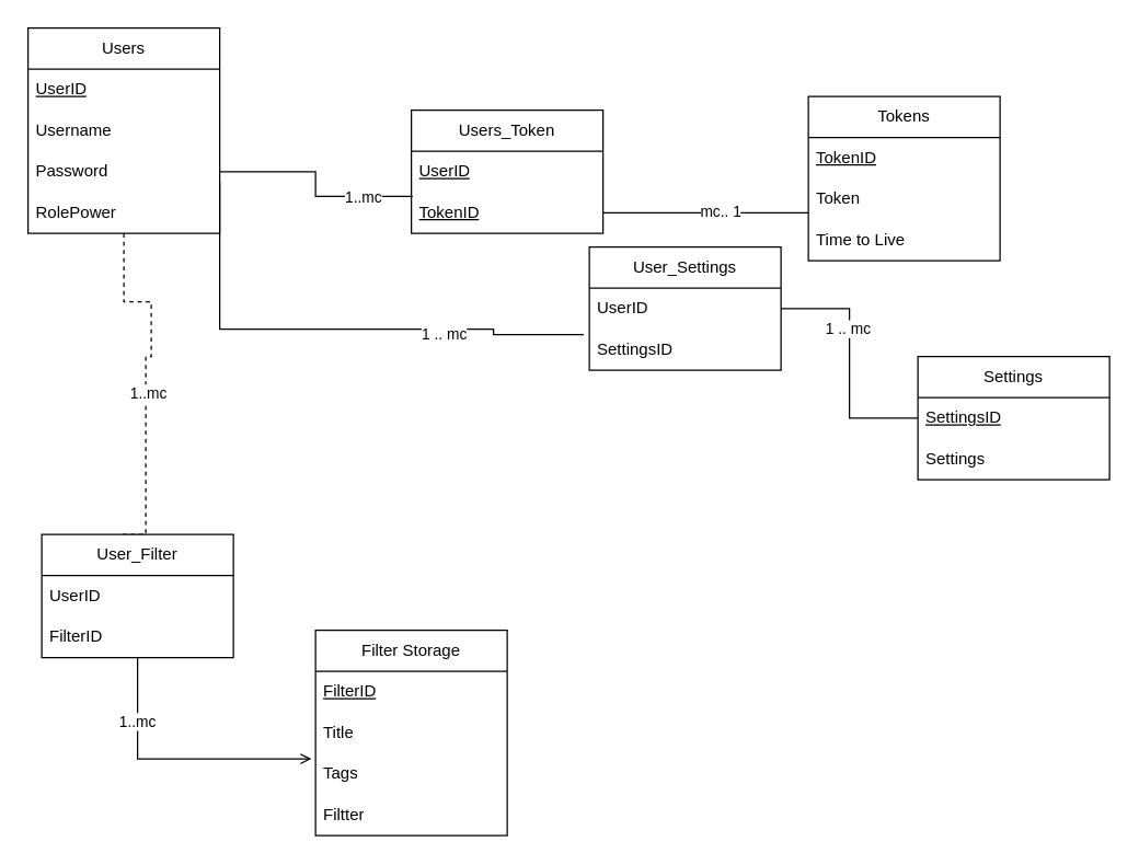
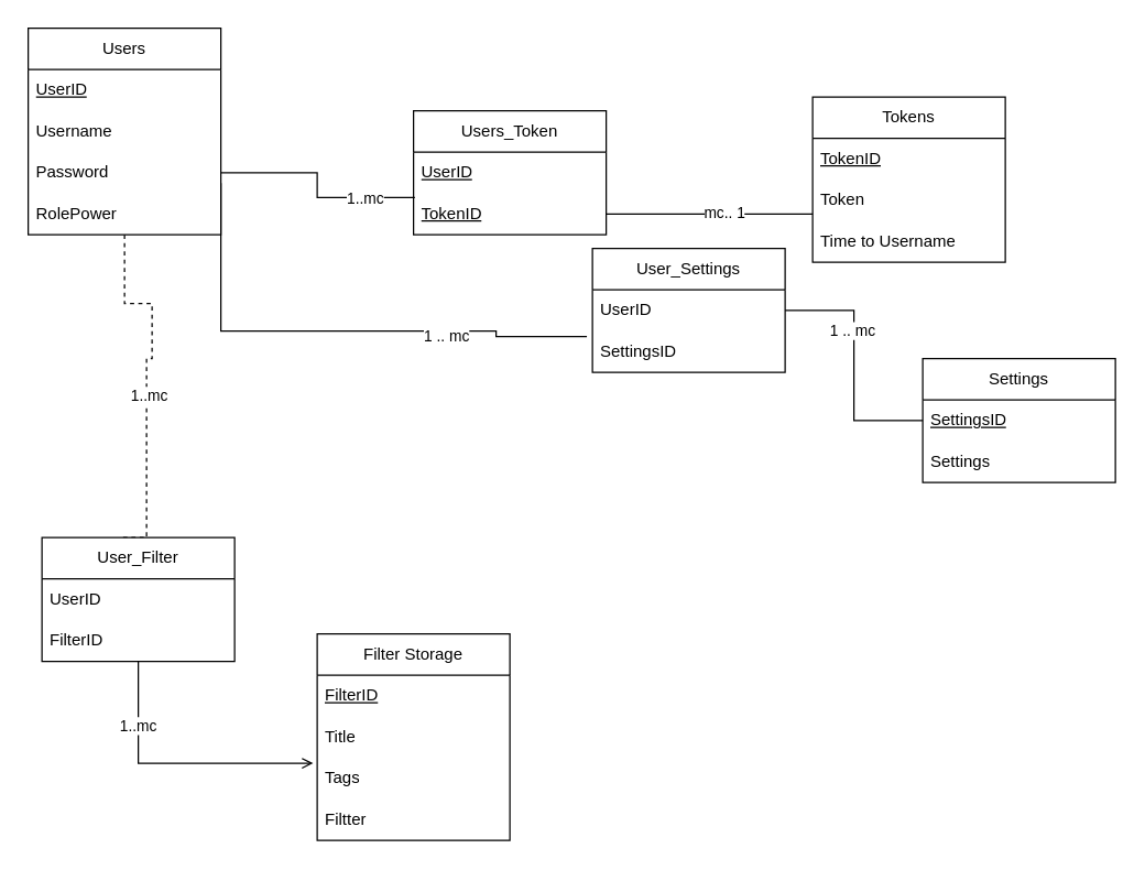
  <mxCell id="0" />
  <mxCell id="1" parent="0" />
  <mxCell id="2" style="edgeStyle=orthogonalEdgeStyle;rounded=0;orthogonalLoop=1;jettySize=auto;html=1;exitX=1;exitY=0.75;exitDx=0;exitDy=0;endArrow=none;startFill=0;entryX=-0.029;entryY=0.133;entryDx=0;entryDy=0;entryPerimeter=0;" parent="1" source="4" target="39" edge="1"><mxGeometry relative="1" as="geometry"><mxPoint x="400" y="240" as="targetPoint" /><Array as="points"><mxPoint x="160" y="240" /><mxPoint x="360" y="240" /><mxPoint x="360" y="244" /></Array></mxGeometry></mxCell>
  <mxCell id="3" value="&lt;div&gt;1 .. mc&lt;/div&gt;" style="edgeLabel;html=1;align=center;verticalAlign=middle;resizable=0;points=[];" parent="2" vertex="1" connectable="0"><mxGeometry x="0.8" relative="1" as="geometry"><mxPoint x="-65" as="offset" /></mxGeometry></mxCell>
  <mxCell id="4" value="Users" style="swimlane;fontStyle=0;childLayout=stackLayout;horizontal=1;startSize=30;horizontalStack=0;resizeParent=1;resizeParentMax=0;resizeLast=0;collapsible=1;marginBottom=0;whiteSpace=wrap;html=1;" parent="1" vertex="1"><mxGeometry x="20" y="20" width="140" height="150" as="geometry"><mxRectangle x="80" y="80" width="70" height="30" as="alternateBounds" /></mxGeometry></mxCell>
  <mxCell id="5" value="&lt;u&gt;UserID&lt;/u&gt;" style="text;strokeColor=none;fillColor=none;align=left;verticalAlign=middle;spacingLeft=4;spacingRight=4;overflow=hidden;points=[[0,0.5],[1,0.5]];portConstraint=eastwest;rotatable=0;whiteSpace=wrap;html=1;" parent="4" vertex="1"><mxGeometry y="30" width="140" height="30" as="geometry" /></mxCell>
  <mxCell id="6" value="Username" style="text;strokeColor=none;fillColor=none;align=left;verticalAlign=middle;spacingLeft=4;spacingRight=4;overflow=hidden;points=[[0,0.5],[1,0.5]];portConstraint=eastwest;rotatable=0;whiteSpace=wrap;html=1;" parent="4" vertex="1"><mxGeometry y="60" width="140" height="30" as="geometry" /></mxCell>
  <mxCell id="7" value="Password" style="text;strokeColor=none;fillColor=none;align=left;verticalAlign=middle;spacingLeft=4;spacingRight=4;overflow=hidden;points=[[0,0.5],[1,0.5]];portConstraint=eastwest;rotatable=0;whiteSpace=wrap;html=1;" parent="4" vertex="1"><mxGeometry y="90" width="140" height="30" as="geometry" /></mxCell>
  <mxCell id="8" value="RolePower" style="text;strokeColor=none;fillColor=none;align=left;verticalAlign=middle;spacingLeft=4;spacingRight=4;overflow=hidden;points=[[0,0.5],[1,0.5]];portConstraint=eastwest;rotatable=0;whiteSpace=wrap;html=1;" parent="4" vertex="1"><mxGeometry y="120" width="140" height="30" as="geometry" /></mxCell>
  <mxCell id="9" value="Tokens" style="swimlane;fontStyle=0;childLayout=stackLayout;horizontal=1;startSize=30;horizontalStack=0;resizeParent=1;resizeParentMax=0;resizeLast=0;collapsible=1;marginBottom=0;whiteSpace=wrap;html=1;" parent="1" vertex="1"><mxGeometry x="590" y="70" width="140" height="120" as="geometry" /></mxCell>
  <mxCell id="10" value="&lt;u&gt;TokenID&lt;/u&gt;" style="text;strokeColor=none;fillColor=none;align=left;verticalAlign=middle;spacingLeft=4;spacingRight=4;overflow=hidden;points=[[0,0.5],[1,0.5]];portConstraint=eastwest;rotatable=0;whiteSpace=wrap;html=1;" parent="9" vertex="1"><mxGeometry y="30" width="140" height="30" as="geometry" /></mxCell>
  <mxCell id="11" value="Token" style="text;strokeColor=none;fillColor=none;align=left;verticalAlign=middle;spacingLeft=4;spacingRight=4;overflow=hidden;points=[[0,0.5],[1,0.5]];portConstraint=eastwest;rotatable=0;whiteSpace=wrap;html=1;" parent="9" vertex="1"><mxGeometry y="60" width="140" height="30" as="geometry" /></mxCell>
- <mxCell id="12" value="Time to Live" style="text;strokeColor=none;fillColor=none;align=left;verticalAlign=middle;spacingLeft=4;spacingRight=4;overflow=hidden;points=[[0,0.5],[1,0.5]];portConstraint=eastwest;rotatable=0;whiteSpace=wrap;html=1;" parent="9" vertex="1"><mxGeometry y="90" width="140" height="30" as="geometry" /></mxCell>
+ <mxCell id="12" value="Time to Username" style="text;strokeColor=none;fillColor=none;align=left;verticalAlign=middle;spacingLeft=4;spacingRight=4;overflow=hidden;points=[[0,0.5],[1,0.5]];portConstraint=eastwest;rotatable=0;whiteSpace=wrap;html=1;" parent="9" vertex="1"><mxGeometry y="90" width="140" height="30" as="geometry" /></mxCell>
  <mxCell id="13" value="Settings" style="swimlane;fontStyle=0;childLayout=stackLayout;horizontal=1;startSize=30;horizontalStack=0;resizeParent=1;resizeParentMax=0;resizeLast=0;collapsible=1;marginBottom=0;whiteSpace=wrap;html=1;" parent="1" vertex="1"><mxGeometry x="670" y="260" width="140" height="90" as="geometry" /></mxCell>
  <mxCell id="14" value="&lt;u&gt;SettingsID&lt;/u&gt;" style="text;strokeColor=none;fillColor=none;align=left;verticalAlign=middle;spacingLeft=4;spacingRight=4;overflow=hidden;points=[[0,0.5],[1,0.5]];portConstraint=eastwest;rotatable=0;whiteSpace=wrap;html=1;" parent="13" vertex="1"><mxGeometry y="30" width="140" height="30" as="geometry" /></mxCell>
  <mxCell id="15" value="Settings" style="text;strokeColor=none;fillColor=none;align=left;verticalAlign=middle;spacingLeft=4;spacingRight=4;overflow=hidden;points=[[0,0.5],[1,0.5]];portConstraint=eastwest;rotatable=0;whiteSpace=wrap;html=1;" parent="13" vertex="1"><mxGeometry y="60" width="140" height="30" as="geometry" /></mxCell>
  <mxCell id="16" style="edgeStyle=orthogonalEdgeStyle;rounded=0;orthogonalLoop=1;jettySize=auto;html=1;endArrow=none;startFill=0;entryX=0.007;entryY=0.1;entryDx=0;entryDy=0;entryPerimeter=0;" parent="1" source="7" target="27" edge="1"><mxGeometry relative="1" as="geometry"><mxPoint x="360" y="175" as="targetPoint" /></mxGeometry></mxCell>
  <mxCell id="17" value="1..mc" style="edgeLabel;html=1;align=center;verticalAlign=middle;resizable=0;points=[];" vertex="1" connectable="0" parent="16"><mxGeometry x="0.535" relative="1" as="geometry"><mxPoint as="offset" /></mxGeometry></mxCell>
  <mxCell id="18" value="Filter Storage" style="swimlane;fontStyle=0;childLayout=stackLayout;horizontal=1;startSize=30;horizontalStack=0;resizeParent=1;resizeParentMax=0;resizeLast=0;collapsible=1;marginBottom=0;whiteSpace=wrap;html=1;" parent="1" vertex="1"><mxGeometry x="230" y="460" width="140" height="150" as="geometry" /></mxCell>
  <mxCell id="19" value="&lt;u&gt;FilterID&lt;/u&gt;" style="text;strokeColor=none;fillColor=none;align=left;verticalAlign=middle;spacingLeft=4;spacingRight=4;overflow=hidden;points=[[0,0.5],[1,0.5]];portConstraint=eastwest;rotatable=0;whiteSpace=wrap;html=1;" parent="18" vertex="1"><mxGeometry y="30" width="140" height="30" as="geometry" /></mxCell>
  <mxCell id="20" value="&lt;code data-end=&quot;1433&quot; data-start=&quot;1426&quot;&gt;&lt;font face=&quot;Helvetica&quot;&gt;Title&lt;/font&gt;&lt;/code&gt; " style="text;strokeColor=none;fillColor=none;align=left;verticalAlign=middle;spacingLeft=4;spacingRight=4;overflow=hidden;points=[[0,0.5],[1,0.5]];portConstraint=eastwest;rotatable=0;whiteSpace=wrap;html=1;" parent="18" vertex="1"><mxGeometry y="60" width="140" height="30" as="geometry" /></mxCell>
  <mxCell id="21" value="Tags" style="text;strokeColor=none;fillColor=none;align=left;verticalAlign=middle;spacingLeft=4;spacingRight=4;overflow=hidden;points=[[0,0.5],[1,0.5]];portConstraint=eastwest;rotatable=0;whiteSpace=wrap;html=1;" parent="18" vertex="1"><mxGeometry y="90" width="140" height="30" as="geometry" /></mxCell>
  <mxCell id="22" value="Filtter" style="text;strokeColor=none;fillColor=none;align=left;verticalAlign=middle;spacingLeft=4;spacingRight=4;overflow=hidden;points=[[0,0.5],[1,0.5]];portConstraint=eastwest;rotatable=0;whiteSpace=wrap;html=1;" parent="18" vertex="1"><mxGeometry y="120" width="140" height="30" as="geometry" /></mxCell>
  <mxCell id="23" style="edgeStyle=orthogonalEdgeStyle;rounded=0;orthogonalLoop=1;jettySize=auto;html=1;exitX=0.5;exitY=1;exitDx=0;exitDy=0;entryX=0.4;entryY=0;entryDx=0;entryDy=0;endArrow=none;startFill=0;entryPerimeter=0;dashed=1;" parent="1" source="4" target="30" edge="1"><mxGeometry relative="1" as="geometry"><Array as="points"><mxPoint x="90" y="220" /><mxPoint x="110" y="220" /><mxPoint x="110" y="260" /><mxPoint x="106" y="260" /></Array></mxGeometry></mxCell>
  <mxCell id="24" value="&lt;div&gt;1..mc&lt;/div&gt;" style="edgeLabel;html=1;align=center;verticalAlign=middle;resizable=0;points=[];" parent="23" vertex="1" connectable="0"><mxGeometry x="0.059" y="1" relative="1" as="geometry"><mxPoint as="offset" /></mxGeometry></mxCell>
  <mxCell id="25" value="Users_Token" style="swimlane;fontStyle=0;childLayout=stackLayout;horizontal=1;startSize=30;horizontalStack=0;resizeParent=1;resizeParentMax=0;resizeLast=0;collapsible=1;marginBottom=0;whiteSpace=wrap;html=1;" vertex="1" parent="1"><mxGeometry x="300" y="80" width="140" height="90" as="geometry" /></mxCell>
  <mxCell id="26" value="&lt;u&gt;UserID&lt;/u&gt;" style="text;strokeColor=none;fillColor=none;align=left;verticalAlign=middle;spacingLeft=4;spacingRight=4;overflow=hidden;points=[[0,0.5],[1,0.5]];portConstraint=eastwest;rotatable=0;whiteSpace=wrap;html=1;" vertex="1" parent="25"><mxGeometry y="30" width="140" height="30" as="geometry" /></mxCell>
  <mxCell id="27" value="&lt;u&gt;TokenID&lt;/u&gt;" style="text;strokeColor=none;fillColor=none;align=left;verticalAlign=middle;spacingLeft=4;spacingRight=4;overflow=hidden;points=[[0,0.5],[1,0.5]];portConstraint=eastwest;rotatable=0;whiteSpace=wrap;html=1;" vertex="1" parent="25"><mxGeometry y="60" width="140" height="30" as="geometry" /></mxCell>
  <mxCell id="28" style="edgeStyle=orthogonalEdgeStyle;rounded=0;orthogonalLoop=1;jettySize=auto;html=1;entryX=0;entryY=0.833;entryDx=0;entryDy=0;entryPerimeter=0;endArrow=none;endFill=0;" edge="1" parent="1" source="27" target="11"><mxGeometry relative="1" as="geometry" /></mxCell>
  <mxCell id="29" value="mc.. 1" style="edgeLabel;html=1;align=center;verticalAlign=middle;resizable=0;points=[];" vertex="1" connectable="0" parent="28"><mxGeometry x="0.133" y="1" relative="1" as="geometry"><mxPoint as="offset" /></mxGeometry></mxCell>
  <mxCell id="30" value="User_Filter" style="swimlane;fontStyle=0;childLayout=stackLayout;horizontal=1;startSize=30;horizontalStack=0;resizeParent=1;resizeParentMax=0;resizeLast=0;collapsible=1;marginBottom=0;whiteSpace=wrap;html=1;" vertex="1" parent="1"><mxGeometry x="30" y="390" width="140" height="90" as="geometry" /></mxCell>
  <mxCell id="31" value="UserID" style="text;strokeColor=none;fillColor=none;align=left;verticalAlign=middle;spacingLeft=4;spacingRight=4;overflow=hidden;points=[[0,0.5],[1,0.5]];portConstraint=eastwest;rotatable=0;whiteSpace=wrap;html=1;" vertex="1" parent="30"><mxGeometry y="30" width="140" height="30" as="geometry" /></mxCell>
  <mxCell id="32" value="FilterID" style="text;strokeColor=none;fillColor=none;align=left;verticalAlign=middle;spacingLeft=4;spacingRight=4;overflow=hidden;points=[[0,0.5],[1,0.5]];portConstraint=eastwest;rotatable=0;whiteSpace=wrap;html=1;" vertex="1" parent="30"><mxGeometry y="60" width="140" height="30" as="geometry" /></mxCell>
  <mxCell id="33" style="edgeStyle=orthogonalEdgeStyle;rounded=0;orthogonalLoop=1;jettySize=auto;html=1;exitX=0.5;exitY=1;exitDx=0;exitDy=0;entryX=-0.021;entryY=0.133;entryDx=0;entryDy=0;entryPerimeter=0;endArrow=open;endFill=0;" edge="1" parent="1" source="30" target="21"><mxGeometry relative="1" as="geometry" /></mxCell>
  <mxCell id="34" value="&lt;div&gt;1..mc&lt;/div&gt;" style="edgeLabel;html=1;align=center;verticalAlign=middle;resizable=0;points=[];" vertex="1" connectable="0" parent="33"><mxGeometry x="-0.542" y="-1" relative="1" as="geometry"><mxPoint as="offset" /></mxGeometry></mxCell>
  <mxCell id="35" style="edgeStyle=orthogonalEdgeStyle;rounded=0;orthogonalLoop=1;jettySize=auto;html=1;exitX=1;exitY=0.5;exitDx=0;exitDy=0;entryX=0;entryY=0.5;entryDx=0;entryDy=0;endArrow=none;endFill=0;" edge="1" parent="1" source="37" target="13"><mxGeometry relative="1" as="geometry" /></mxCell>
  <mxCell id="36" value="1 .. mc" style="edgeLabel;html=1;align=center;verticalAlign=middle;resizable=0;points=[];" vertex="1" connectable="0" parent="35"><mxGeometry x="-0.285" y="-2" relative="1" as="geometry"><mxPoint as="offset" /></mxGeometry></mxCell>
  <mxCell id="37" value="User_Settings" style="swimlane;fontStyle=0;childLayout=stackLayout;horizontal=1;startSize=30;horizontalStack=0;resizeParent=1;resizeParentMax=0;resizeLast=0;collapsible=1;marginBottom=0;whiteSpace=wrap;html=1;" vertex="1" parent="1"><mxGeometry x="430" y="180" width="140" height="90" as="geometry" /></mxCell>
  <mxCell id="38" value="UserID" style="text;strokeColor=none;fillColor=none;align=left;verticalAlign=middle;spacingLeft=4;spacingRight=4;overflow=hidden;points=[[0,0.5],[1,0.5]];portConstraint=eastwest;rotatable=0;whiteSpace=wrap;html=1;" vertex="1" parent="37"><mxGeometry y="30" width="140" height="30" as="geometry" /></mxCell>
  <mxCell id="39" value="SettingsID" style="text;strokeColor=none;fillColor=none;align=left;verticalAlign=middle;spacingLeft=4;spacingRight=4;overflow=hidden;points=[[0,0.5],[1,0.5]];portConstraint=eastwest;rotatable=0;whiteSpace=wrap;html=1;" vertex="1" parent="37"><mxGeometry y="60" width="140" height="30" as="geometry" /></mxCell>
